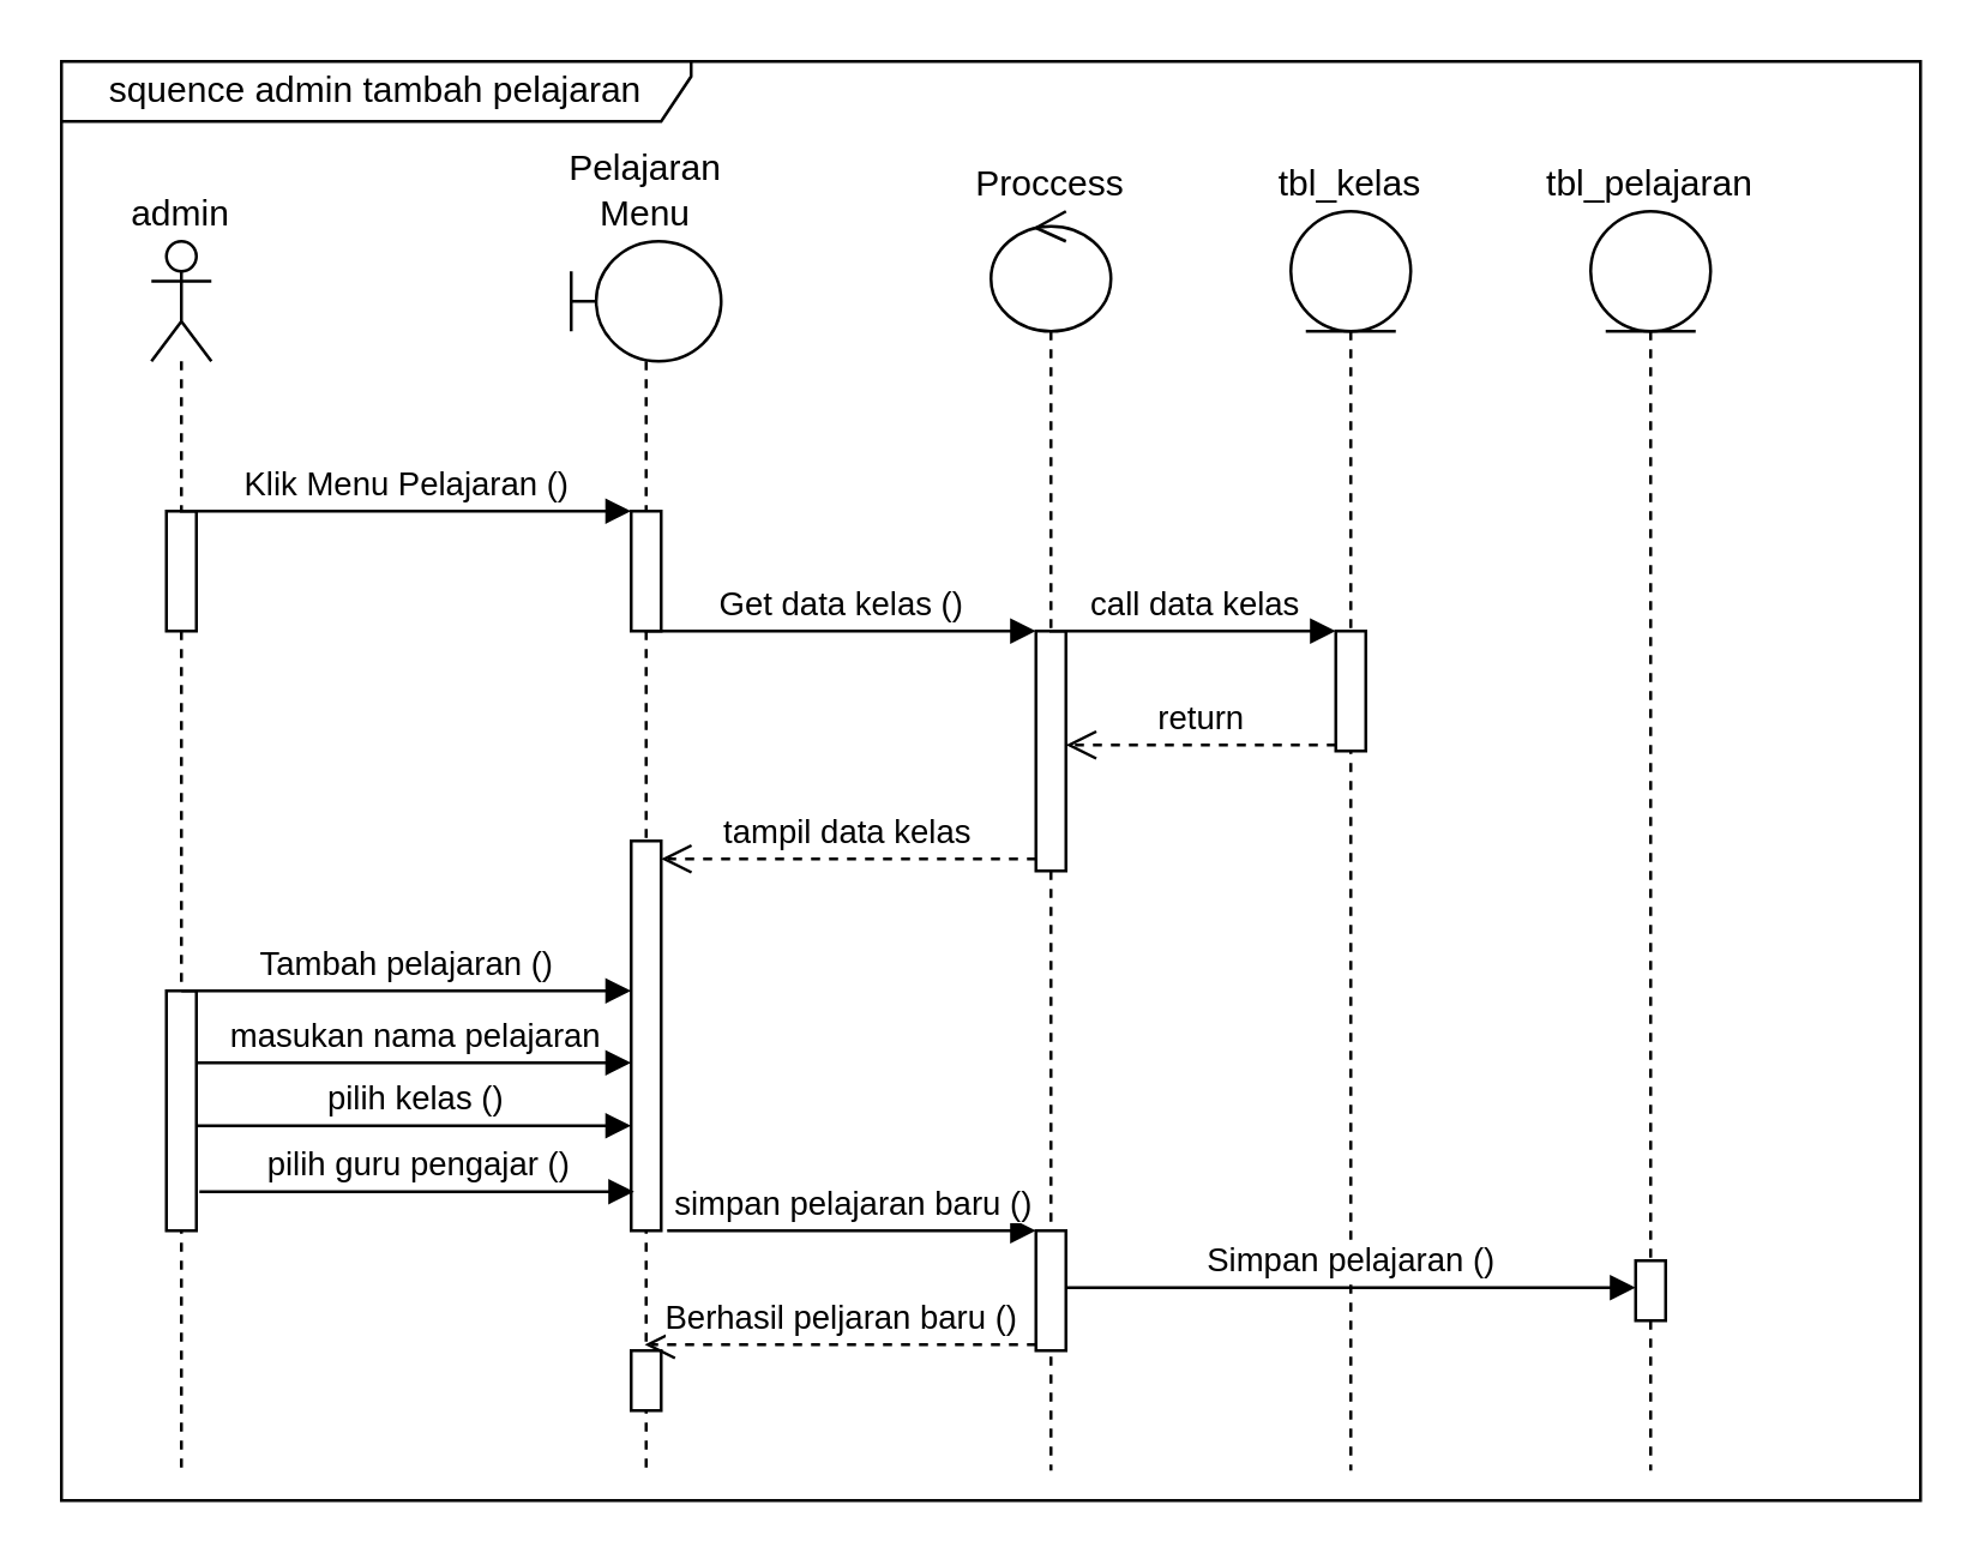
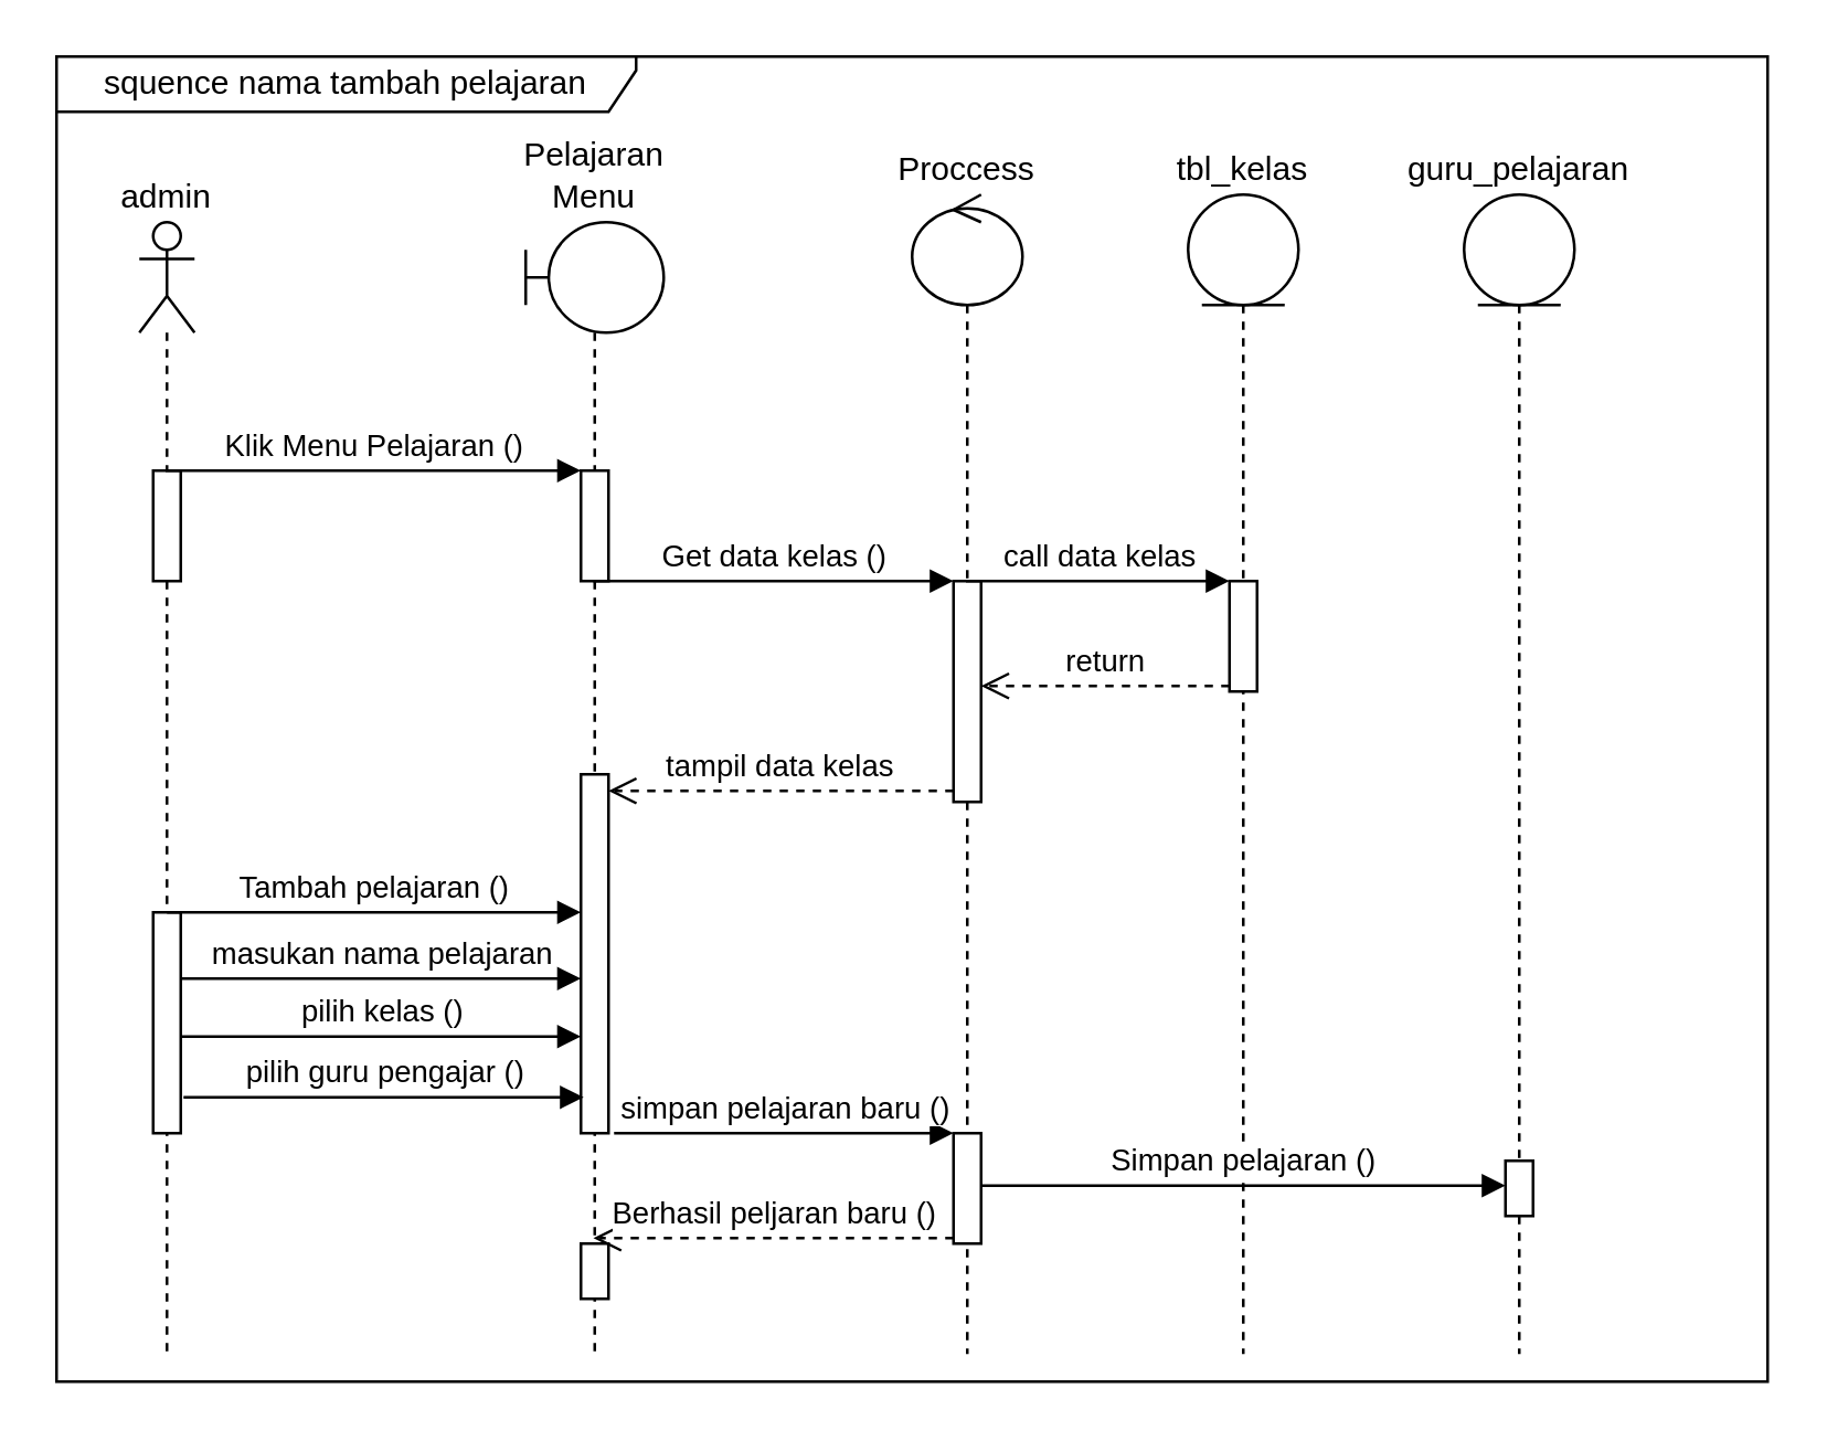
  <mxCell id="0" />
  <mxCell id="1" parent="0" />
  <mxCell id="2" value="Pelajaran Menu" style="shape=umlLifeline;participant=umlBoundary;perimeter=lifelinePerimeter;whiteSpace=wrap;html=1;container=1;collapsible=0;recursiveResize=0;verticalAlign=bottom;spacingTop=36;outlineConnect=0;labelPosition=center;verticalLabelPosition=top;align=center;fontSize=12;" parent="1" vertex="1"><mxGeometry x="190" y="80" width="50" height="410" as="geometry" /></mxCell>
  <mxCell id="3" value="" style="html=1;points=[];perimeter=orthogonalPerimeter;" vertex="1" parent="2"><mxGeometry x="20" y="90" width="10" height="40" as="geometry" /></mxCell>
  <mxCell id="4" value="" style="html=1;points=[];perimeter=orthogonalPerimeter;" vertex="1" parent="2"><mxGeometry x="20" y="200" width="10" height="130" as="geometry" /></mxCell>
  <mxCell id="5" value="" style="html=1;points=[];perimeter=orthogonalPerimeter;" vertex="1" parent="2"><mxGeometry x="20" y="370" width="10" height="20" as="geometry" /></mxCell>
  <mxCell id="6" value="Proccess" style="shape=umlLifeline;participant=umlControl;perimeter=lifelinePerimeter;whiteSpace=wrap;html=1;container=1;collapsible=0;recursiveResize=0;verticalAlign=bottom;spacingTop=36;outlineConnect=0;fontSize=12;labelPosition=center;verticalLabelPosition=top;align=center;" parent="1" vertex="1"><mxGeometry x="330" y="70" width="40" height="420" as="geometry" /></mxCell>
  <mxCell id="7" value="" style="html=1;points=[];perimeter=orthogonalPerimeter;" vertex="1" parent="6"><mxGeometry x="15" y="140" width="10" height="80" as="geometry" /></mxCell>
  <mxCell id="8" value="" style="html=1;points=[];perimeter=orthogonalPerimeter;" vertex="1" parent="6"><mxGeometry x="15" y="340" width="10" height="40" as="geometry" /></mxCell>
  <mxCell id="9" value="tbl_kelas" style="shape=umlLifeline;participant=umlEntity;perimeter=lifelinePerimeter;whiteSpace=wrap;html=1;container=1;collapsible=0;recursiveResize=0;verticalAlign=bottom;spacingTop=36;outlineConnect=0;fontSize=12;labelPosition=center;verticalLabelPosition=top;align=center;" parent="1" vertex="1"><mxGeometry x="430" y="70" width="40" height="420" as="geometry" /></mxCell>
  <mxCell id="10" value="" style="html=1;points=[];perimeter=orthogonalPerimeter;" vertex="1" parent="9"><mxGeometry x="15" y="140" width="10" height="40" as="geometry" /></mxCell>
  <mxCell id="11" value="admin" style="shape=umlLifeline;participant=umlActor;perimeter=lifelinePerimeter;whiteSpace=wrap;html=1;container=1;collapsible=0;recursiveResize=0;verticalAlign=bottom;spacingTop=36;outlineConnect=0;fontSize=12;labelPosition=center;verticalLabelPosition=top;align=center;" parent="1" vertex="1"><mxGeometry x="50" y="80" width="20" height="410" as="geometry" /></mxCell>
  <mxCell id="12" value="" style="html=1;points=[];perimeter=orthogonalPerimeter;" vertex="1" parent="11"><mxGeometry x="5" y="90" width="10" height="40" as="geometry" /></mxCell>
  <mxCell id="13" value="" style="html=1;points=[];perimeter=orthogonalPerimeter;" vertex="1" parent="11"><mxGeometry x="5" y="250" width="10" height="80" as="geometry" /></mxCell>
- <mxCell id="14" value="squence admin tambah pelajaran" style="shape=umlFrame;whiteSpace=wrap;html=1;width=210;height=20;" parent="1" vertex="1"><mxGeometry x="20" y="20" width="620" height="480" as="geometry" /></mxCell>
+ <mxCell id="14" value="squence nama tambah pelajaran" style="shape=umlFrame;whiteSpace=wrap;html=1;width=210;height=20;" parent="1" vertex="1"><mxGeometry x="20" y="20" width="620" height="480" as="geometry" /></mxCell>
  <mxCell id="15" value="Klik Menu Pelajaran ()" style="html=1;verticalAlign=bottom;endArrow=block;entryX=0;entryY=0;rounded=0;" edge="1" target="3" parent="1" source="11"><mxGeometry relative="1" as="geometry"><mxPoint x="110" y="170" as="sourcePoint" /></mxGeometry></mxCell>
  <mxCell id="16" value="Get data kelas ()" style="html=1;verticalAlign=bottom;endArrow=block;entryX=0;entryY=0;rounded=0;" edge="1" target="7" parent="1" source="2"><mxGeometry relative="1" as="geometry"><mxPoint x="245" y="210" as="sourcePoint" /></mxGeometry></mxCell>
  <mxCell id="17" value="return" style="html=1;verticalAlign=bottom;endArrow=open;dashed=1;endSize=8;exitX=0;exitY=0.95;rounded=0;" edge="1" source="10" parent="1" target="7"><mxGeometry relative="1" as="geometry"><mxPoint x="320" y="250" as="targetPoint" /></mxGeometry></mxCell>
  <mxCell id="18" value="call data kelas" style="html=1;verticalAlign=bottom;endArrow=block;entryX=0;entryY=0;rounded=0;" edge="1" target="10" parent="1" source="6"><mxGeometry relative="1" as="geometry"><mxPoint x="375" y="210" as="sourcePoint" /></mxGeometry></mxCell>
  <mxCell id="19" value="tampil data kelas" style="html=1;verticalAlign=bottom;endArrow=open;dashed=1;endSize=8;exitX=0;exitY=0.95;rounded=0;" edge="1" source="7" parent="1"><mxGeometry relative="1" as="geometry"><mxPoint x="220" y="286" as="targetPoint" /></mxGeometry></mxCell>
  <mxCell id="20" value="Tambah pelajaran ()" style="html=1;verticalAlign=bottom;endArrow=block;rounded=0;" edge="1" parent="1" target="4"><mxGeometry width="80" relative="1" as="geometry"><mxPoint x="60" y="330" as="sourcePoint" /><mxPoint x="150" y="330" as="targetPoint" /></mxGeometry></mxCell>
  <mxCell id="21" value="masukan nama pelajaran" style="html=1;verticalAlign=bottom;endArrow=block;rounded=0;" edge="1" parent="1"><mxGeometry width="80" relative="1" as="geometry"><mxPoint x="65" y="354" as="sourcePoint" /><mxPoint x="210" y="354" as="targetPoint" /></mxGeometry></mxCell>
  <mxCell id="22" value="pilih kelas ()" style="html=1;verticalAlign=bottom;endArrow=block;rounded=0;" edge="1" parent="1"><mxGeometry width="80" relative="1" as="geometry"><mxPoint x="65" y="375" as="sourcePoint" /><mxPoint x="210" y="375" as="targetPoint" /></mxGeometry></mxCell>
  <mxCell id="23" value="pilih guru pengajar ()" style="html=1;verticalAlign=bottom;endArrow=block;rounded=0;" edge="1" parent="1"><mxGeometry width="80" relative="1" as="geometry"><mxPoint x="66" y="397" as="sourcePoint" /><mxPoint x="211" y="397" as="targetPoint" /></mxGeometry></mxCell>
- <mxCell id="24" value="tbl_pelajaran" style="shape=umlLifeline;participant=umlEntity;perimeter=lifelinePerimeter;whiteSpace=wrap;html=1;container=1;collapsible=0;recursiveResize=0;verticalAlign=bottom;spacingTop=36;outlineConnect=0;fontSize=12;labelPosition=center;verticalLabelPosition=top;align=center;" vertex="1" parent="1"><mxGeometry x="530" y="70" width="40" height="420" as="geometry" /></mxCell>
+ <mxCell id="24" value="guru_pelajaran" style="shape=umlLifeline;participant=umlEntity;perimeter=lifelinePerimeter;whiteSpace=wrap;html=1;container=1;collapsible=0;recursiveResize=0;verticalAlign=bottom;spacingTop=36;outlineConnect=0;fontSize=12;labelPosition=center;verticalLabelPosition=top;align=center;" vertex="1" parent="1"><mxGeometry x="530" y="70" width="40" height="420" as="geometry" /></mxCell>
  <mxCell id="25" value="" style="html=1;points=[];perimeter=orthogonalPerimeter;" vertex="1" parent="24"><mxGeometry x="15" y="350" width="10" height="20" as="geometry" /></mxCell>
  <mxCell id="26" value="simpan pelajaran baru ()" style="html=1;verticalAlign=bottom;endArrow=block;entryX=0;entryY=0;rounded=0;exitX=1.2;exitY=1;exitDx=0;exitDy=0;exitPerimeter=0;" edge="1" target="8" parent="1" source="4"><mxGeometry relative="1" as="geometry"><mxPoint x="245" y="410" as="sourcePoint" /></mxGeometry></mxCell>
  <mxCell id="27" value="Berhasil peljaran baru ()" style="html=1;verticalAlign=bottom;endArrow=open;dashed=1;endSize=8;exitX=0;exitY=0.95;rounded=0;" edge="1" source="8" parent="1" target="2"><mxGeometry relative="1" as="geometry"><mxPoint x="260" y="450" as="targetPoint" /></mxGeometry></mxCell>
  <mxCell id="28" value="Simpan pelajaran ()" style="html=1;verticalAlign=bottom;endArrow=block;rounded=0;entryX=0;entryY=0.45;entryDx=0;entryDy=0;entryPerimeter=0;" edge="1" parent="1" source="8" target="25"><mxGeometry width="80" relative="1" as="geometry"><mxPoint x="360" y="430" as="sourcePoint" /><mxPoint x="540" y="430" as="targetPoint" /></mxGeometry></mxCell>
